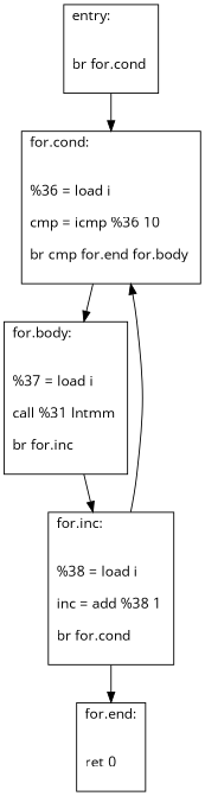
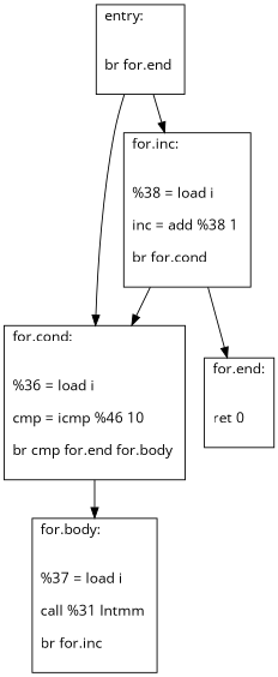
  digraph {
    fontname="Open Sans"
    node [fontname="Open Sans" shape=record]
    edge [fontname="Open Sans"]
-   n1 [label="{entry:\l\l\n			br for.cond \l\n		}"]
-   n2 [label="{for.cond:\l\l\n			%36 = load i \l\n			cmp = icmp %36 10 \l\n			br cmp for.end for.body \l\n		}"]
+   n1 [label="{entry:\l\l\n			br for.end \l\n		}"]
+   n2 [label="{for.cond:\l\l\n			%36 = load i \l\n			cmp = icmp %46 10 \l\n			br cmp for.end for.body \l\n		}"]
    n3 [label="{for.body:\l\l\n			%37 = load i \l\n			call %31 Intmm \l\n			br for.inc \l\n		}"]
    n4 [label="{for.inc:\l\l\n			%38 = load i \l\n			inc = add %38 1 \l\n			br for.cond \l\n		}"]
    n5 [label="{for.end:\l\l\n			ret 0 \l\n		}"]
    n1 -> n2
    n2 -> n3
-   n3 -> n4
+   n1 -> n4
    n4 -> n2
    n4 -> n5
  }
